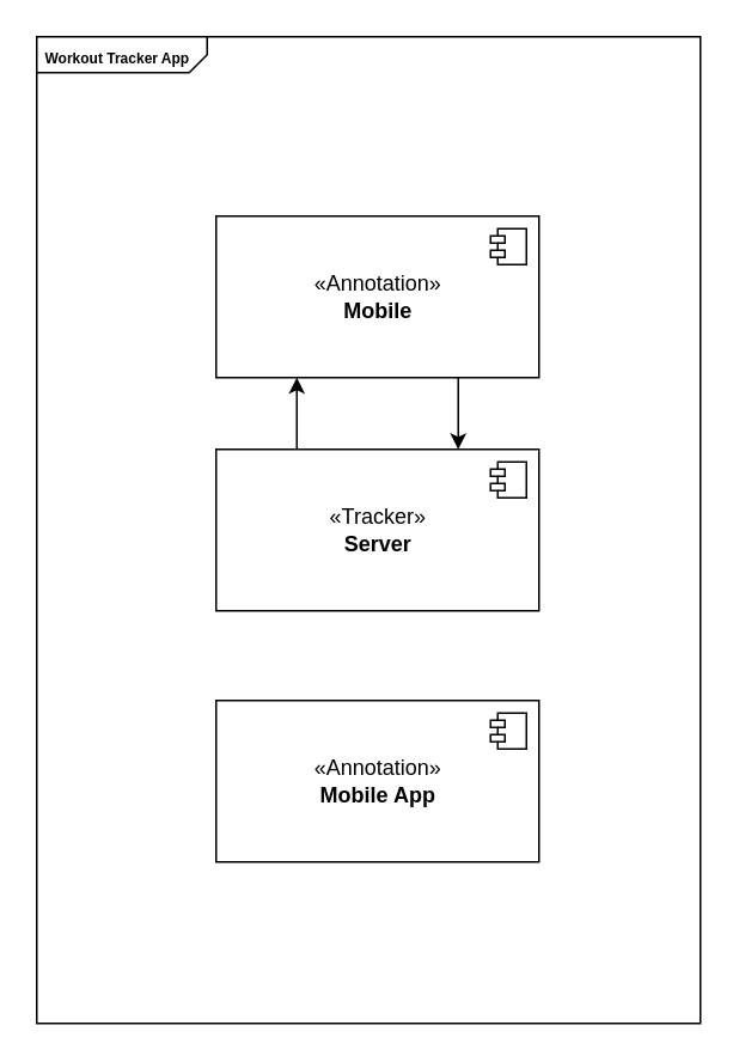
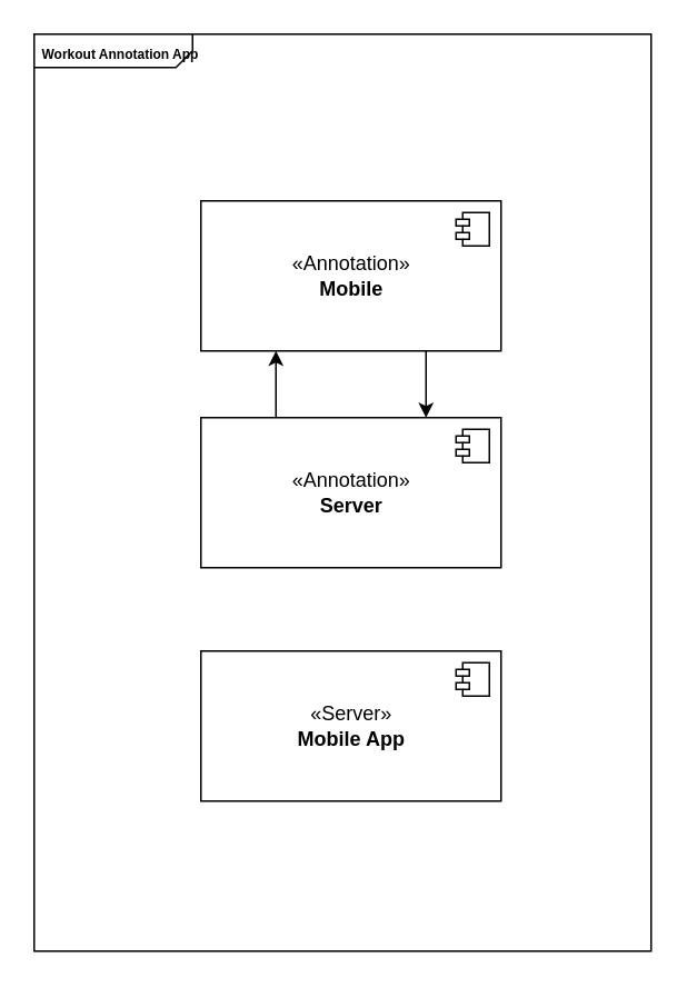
  <mxCell id="0" />
  <mxCell id="1" parent="0" />
- <mxCell id="2" value="&lt;p style=&quot;margin: 0px ; margin-top: 4px ; margin-left: 5px ; text-align: left&quot;&gt;&lt;b&gt;&lt;font style=&quot;font-size: 8px&quot;&gt;Workout Tracker App&lt;/font&gt;&lt;/b&gt;&lt;/p&gt;" style="html=1;shape=mxgraph.sysml.package;overflow=fill;labelX=95;align=left;spacingLeft=5;verticalAlign=top;spacingTop=-3;" vertex="1" parent="1"><mxGeometry x="20" y="20" width="370" height="550" as="geometry" /></mxCell>
+ <mxCell id="2" value="&lt;p style=&quot;margin: 0px ; margin-top: 4px ; margin-left: 5px ; text-align: left&quot;&gt;&lt;b&gt;&lt;font style=&quot;font-size: 8px&quot;&gt;Workout Annotation App&lt;/font&gt;&lt;/b&gt;&lt;/p&gt;" style="html=1;shape=mxgraph.sysml.package;overflow=fill;labelX=95;align=left;spacingLeft=5;verticalAlign=top;spacingTop=-3;" vertex="1" parent="1"><mxGeometry x="20" y="20" width="370" height="550" as="geometry" /></mxCell>
  <mxCell id="3" style="edgeStyle=orthogonalEdgeStyle;rounded=0;orthogonalLoop=1;jettySize=auto;html=1;exitX=0.75;exitY=1;exitDx=0;exitDy=0;entryX=0.75;entryY=0;entryDx=0;entryDy=0;" edge="1" parent="1" source="4" target="7"><mxGeometry relative="1" as="geometry" /></mxCell>
  <mxCell id="4" value="«Annotation»&lt;br&gt;&lt;b&gt;Mobile&lt;/b&gt;" style="html=1;dropTarget=0;" vertex="1" parent="1"><mxGeometry x="120" y="120" width="180" height="90" as="geometry" /></mxCell>
  <mxCell id="5" value="" style="shape=module;jettyWidth=8;jettyHeight=4;" vertex="1" parent="4"><mxGeometry x="1" width="20" height="20" relative="1" as="geometry"><mxPoint x="-27" y="7" as="offset" /></mxGeometry></mxCell>
  <mxCell id="6" style="edgeStyle=orthogonalEdgeStyle;rounded=0;orthogonalLoop=1;jettySize=auto;html=1;exitX=0.25;exitY=0;exitDx=0;exitDy=0;entryX=0.25;entryY=1;entryDx=0;entryDy=0;" edge="1" parent="1" source="7" target="4"><mxGeometry relative="1" as="geometry" /></mxCell>
- <mxCell id="7" value="«Tracker»&lt;br&gt;&lt;b&gt;Server&lt;/b&gt;" style="html=1;dropTarget=0;" vertex="1" parent="1"><mxGeometry x="120" y="250" width="180" height="90" as="geometry" /></mxCell>
+ <mxCell id="7" value="«Annotation»&lt;br&gt;&lt;b&gt;Server&lt;/b&gt;" style="html=1;dropTarget=0;" vertex="1" parent="1"><mxGeometry x="120" y="250" width="180" height="90" as="geometry" /></mxCell>
  <mxCell id="8" value="" style="shape=module;jettyWidth=8;jettyHeight=4;" vertex="1" parent="7"><mxGeometry x="1" width="20" height="20" relative="1" as="geometry"><mxPoint x="-27" y="7" as="offset" /></mxGeometry></mxCell>
- <mxCell id="9" value="«Annotation»&lt;br&gt;&lt;b&gt;Mobile App&lt;/b&gt;" style="html=1;dropTarget=0;" vertex="1" parent="1"><mxGeometry x="120" y="390" width="180" height="90" as="geometry" /></mxCell>
+ <mxCell id="9" value="«Server»&lt;br&gt;&lt;b&gt;Mobile App&lt;/b&gt;" style="html=1;dropTarget=0;" vertex="1" parent="1"><mxGeometry x="120" y="390" width="180" height="90" as="geometry" /></mxCell>
  <mxCell id="10" value="" style="shape=module;jettyWidth=8;jettyHeight=4;" vertex="1" parent="9"><mxGeometry x="1" width="20" height="20" relative="1" as="geometry"><mxPoint x="-27" y="7" as="offset" /></mxGeometry></mxCell>
  <mxCell id="11" style="edgeStyle=orthogonalEdgeStyle;rounded=0;orthogonalLoop=1;jettySize=auto;html=1;exitX=0.5;exitY=1;exitDx=0;exitDy=0;exitPerimeter=0;" edge="1" parent="1" source="2" target="2"><mxGeometry relative="1" as="geometry" /></mxCell>
